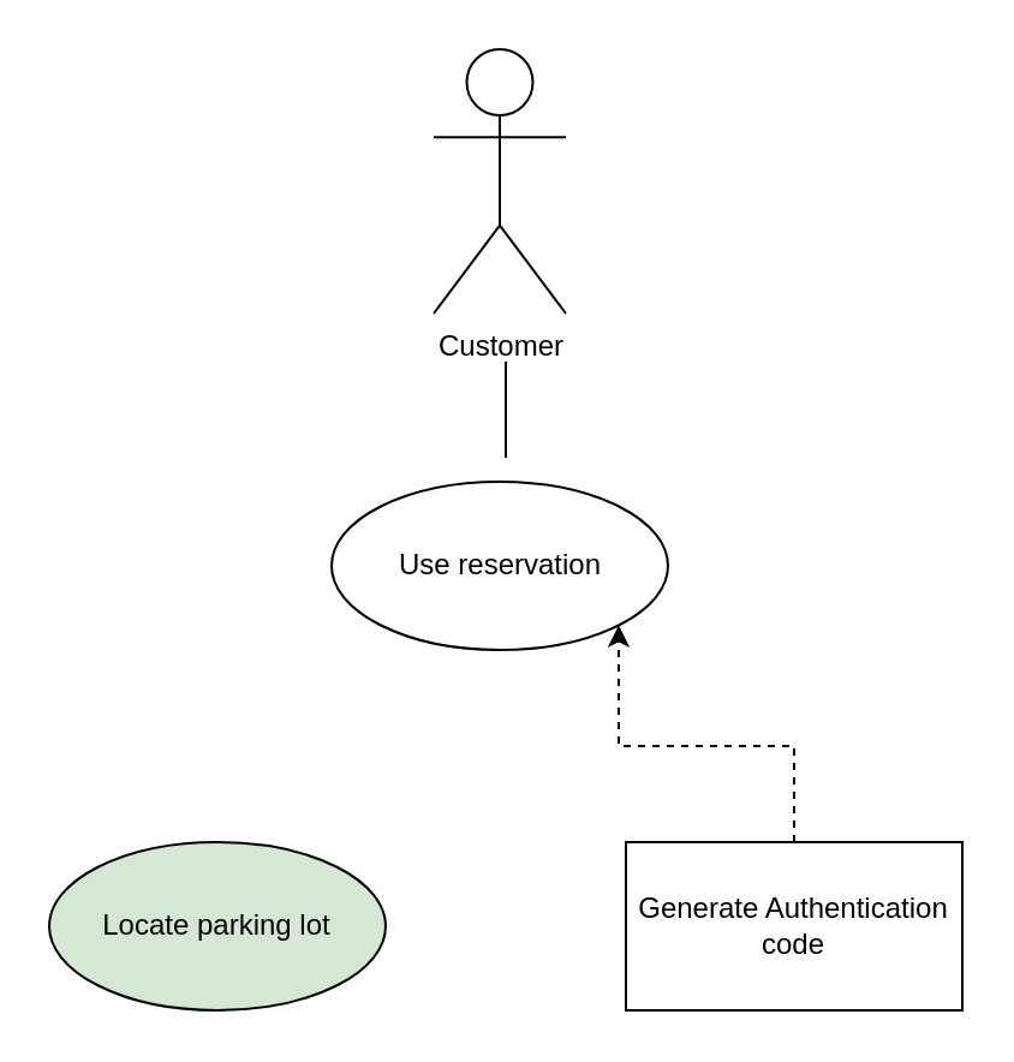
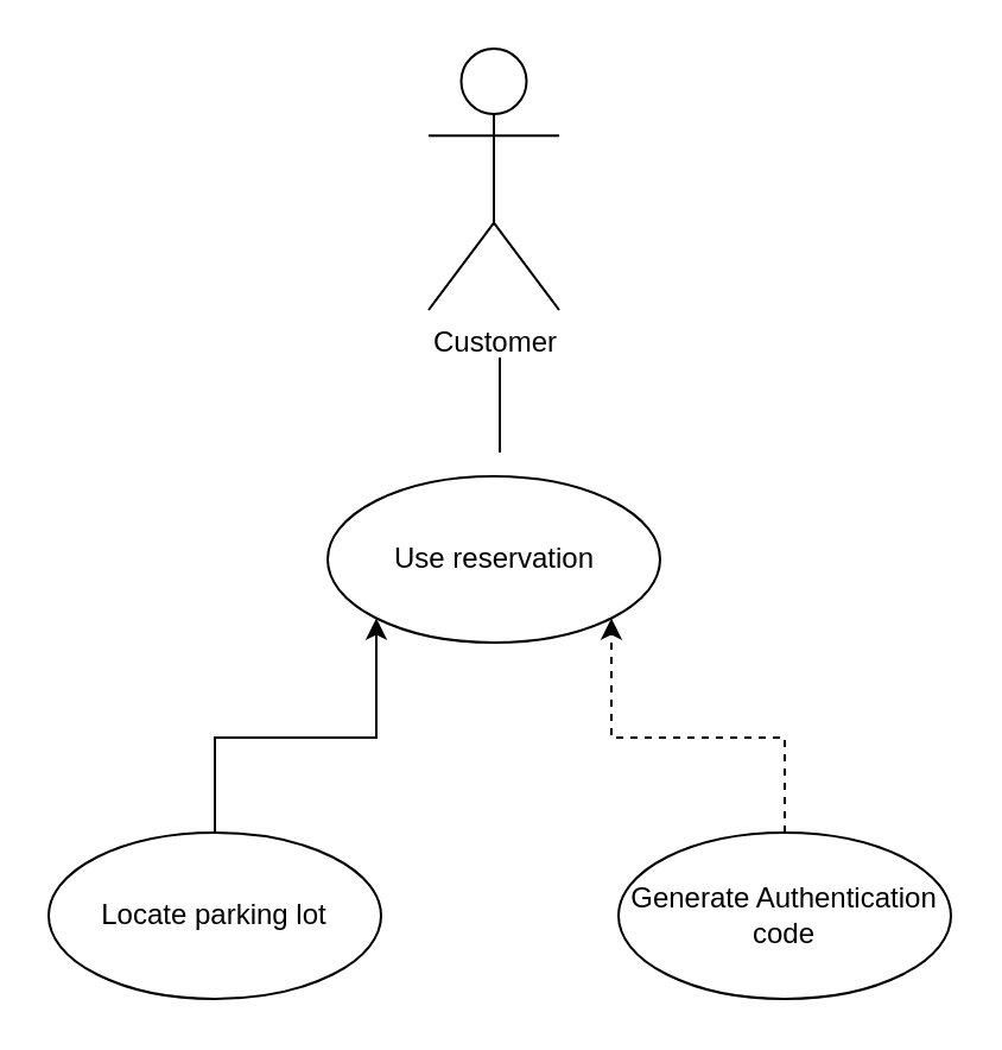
  <mxCell id="0" />
  <mxCell id="1" parent="0" />
  <mxCell id="2" value="Customer" style="shape=umlActor;verticalLabelPosition=bottom;verticalAlign=top;html=1;" vertex="1" parent="1"><mxGeometry x="180" y="20" width="55" height="110" as="geometry" /></mxCell>
  <mxCell id="3" value="Use reservation" style="ellipse;whiteSpace=wrap;html=1;" vertex="1" parent="1"><mxGeometry x="137.5" y="200" width="140" height="70" as="geometry" /></mxCell>
- <mxCell id="5" value="Locate parking lot" style="ellipse;whiteSpace=wrap;html=1;fillColor=#d5e8d4;" vertex="1" parent="1"><mxGeometry x="20" y="350" width="140" height="70" as="geometry" /></mxCell>
+ <mxCell id="4" style="edgeStyle=orthogonalEdgeStyle;rounded=0;orthogonalLoop=1;jettySize=auto;html=1;exitX=0.5;exitY=0;exitDx=0;exitDy=0;entryX=0;entryY=1;entryDx=0;entryDy=0;" edge="1" parent="1" source="5" target="3"><mxGeometry relative="1" as="geometry" /></mxCell>
+ <mxCell id="5" value="Locate parking lot" style="ellipse;whiteSpace=wrap;html=1;" vertex="1" parent="1"><mxGeometry x="20" y="350" width="140" height="70" as="geometry" /></mxCell>
  <mxCell id="6" style="edgeStyle=orthogonalEdgeStyle;rounded=0;orthogonalLoop=1;jettySize=auto;html=1;exitX=0.5;exitY=0;exitDx=0;exitDy=0;entryX=1;entryY=1;entryDx=0;entryDy=0;dashed=1;" edge="1" parent="1" source="7" target="3"><mxGeometry relative="1" as="geometry" /></mxCell>
- <mxCell id="7" value="Generate Authentication code" style="whiteSpace=wrap;html=1;rounded=0;" vertex="1" parent="1"><mxGeometry x="260" y="350" width="140" height="70" as="geometry" /></mxCell>
+ <mxCell id="7" value="Generate Authentication code" style="ellipse;whiteSpace=wrap;html=1;" vertex="1" parent="1"><mxGeometry x="260" y="350" width="140" height="70" as="geometry" /></mxCell>
  <mxCell id="8" value="" style="endArrow=none;html=1;" edge="1" parent="1"><mxGeometry width="50" height="50" relative="1" as="geometry"><mxPoint x="210" y="190" as="sourcePoint" /><mxPoint x="210" y="150" as="targetPoint" /></mxGeometry></mxCell>
